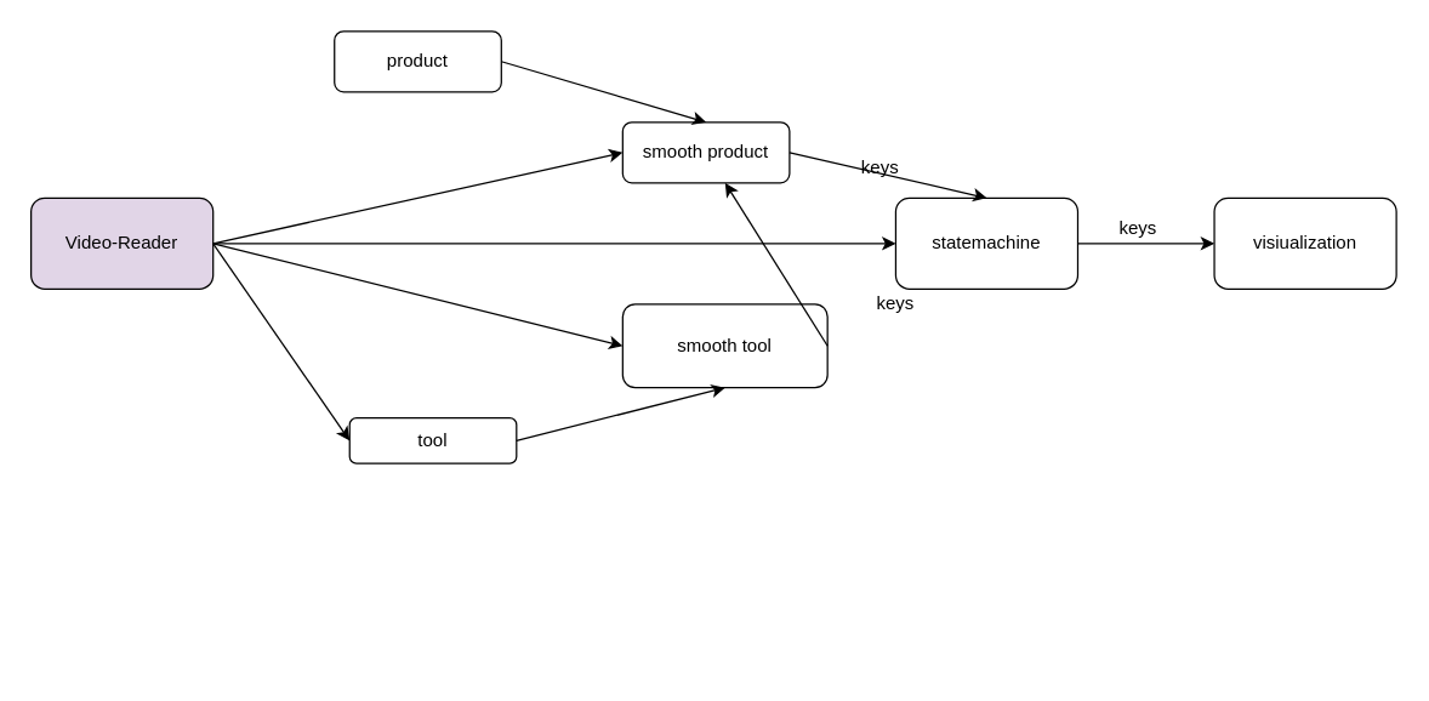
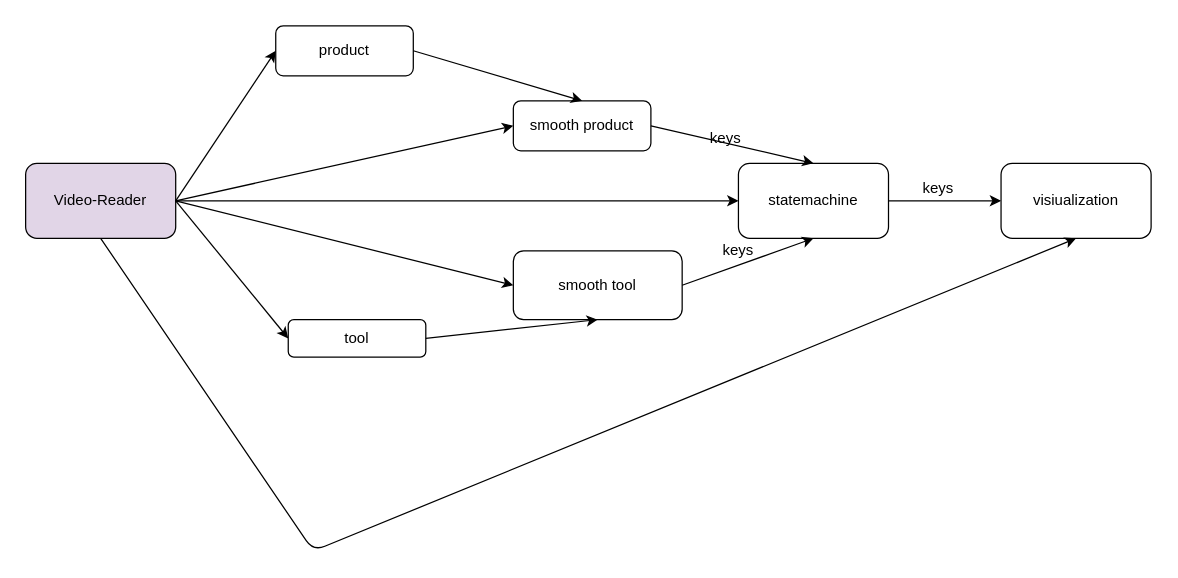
  <mxCell id="0" />
  <mxCell id="1" parent="0" />
  <mxCell id="2" value="Video-Reader" style="rounded=1;whiteSpace=wrap;html=1;fillColor=#e1d5e7;" vertex="1" parent="1"><mxGeometry x="20" y="130" width="120" height="60" as="geometry" /></mxCell>
+ <mxCell id="3" value="" style="endArrow=classic;html=1;exitX=1;exitY=0.5;exitDx=0;exitDy=0;entryX=0;entryY=0.5;entryDx=0;entryDy=0;" edge="1" parent="1" source="2" target="4"><mxGeometry width="50" height="50" relative="1" as="geometry"><mxPoint x="60" y="190" as="sourcePoint" /><mxPoint x="260" y="110" as="targetPoint" /></mxGeometry></mxCell>
  <mxCell id="4" value="product" style="rounded=1;whiteSpace=wrap;html=1;" vertex="1" parent="1"><mxGeometry x="220" y="20" width="110" height="40" as="geometry" /></mxCell>
  <mxCell id="5" value="" style="endArrow=classic;html=1;exitX=1;exitY=0.5;exitDx=0;exitDy=0;entryX=0;entryY=0.5;entryDx=0;entryDy=0;" edge="1" parent="1" source="2" target="6"><mxGeometry width="50" height="50" relative="1" as="geometry"><mxPoint x="60" y="190" as="sourcePoint" /><mxPoint x="220" y="160" as="targetPoint" /></mxGeometry></mxCell>
- <mxCell id="6" value="tool" style="rounded=1;whiteSpace=wrap;html=1;" vertex="1" parent="1"><mxGeometry x="230" y="275" width="110" height="30" as="geometry" /></mxCell>
+ <mxCell id="6" value="tool" style="rounded=1;whiteSpace=wrap;html=1;" vertex="1" parent="1"><mxGeometry x="230" y="255" width="110" height="30" as="geometry" /></mxCell>
  <mxCell id="7" value="" style="endArrow=classic;html=1;exitX=1;exitY=0.5;exitDx=0;exitDy=0;entryX=0;entryY=0.5;entryDx=0;entryDy=0;" edge="1" parent="1" source="2" target="8"><mxGeometry width="50" height="50" relative="1" as="geometry"><mxPoint x="60" y="190" as="sourcePoint" /><mxPoint x="210" y="260" as="targetPoint" /></mxGeometry></mxCell>
  <mxCell id="8" value="smooth product" style="rounded=1;whiteSpace=wrap;html=1;" vertex="1" parent="1"><mxGeometry x="410" y="80" width="110" height="40" as="geometry" /></mxCell>
  <mxCell id="9" value="" style="endArrow=classic;html=1;exitX=1;exitY=0.5;exitDx=0;exitDy=0;entryX=0.5;entryY=0;entryDx=0;entryDy=0;" edge="1" parent="1" source="4" target="8"><mxGeometry width="50" height="50" relative="1" as="geometry"><mxPoint x="60" y="190" as="sourcePoint" /><mxPoint x="110" y="140" as="targetPoint" /></mxGeometry></mxCell>
  <mxCell id="10" value="smooth tool" style="rounded=1;whiteSpace=wrap;html=1;" vertex="1" parent="1"><mxGeometry x="410" y="200" width="135" height="55" as="geometry" /></mxCell>
  <mxCell id="11" value="" style="endArrow=classic;html=1;exitX=1;exitY=0.5;exitDx=0;exitDy=0;entryX=0.5;entryY=1;entryDx=0;entryDy=0;" edge="1" parent="1" source="6" target="10"><mxGeometry width="50" height="50" relative="1" as="geometry"><mxPoint x="60" y="190" as="sourcePoint" /><mxPoint x="110" y="140" as="targetPoint" /></mxGeometry></mxCell>
  <mxCell id="12" value="" style="endArrow=classic;html=1;exitX=1;exitY=0.5;exitDx=0;exitDy=0;entryX=0;entryY=0.5;entryDx=0;entryDy=0;" edge="1" parent="1" source="2" target="10"><mxGeometry width="50" height="50" relative="1" as="geometry"><mxPoint x="60" y="190" as="sourcePoint" /><mxPoint x="110" y="140" as="targetPoint" /></mxGeometry></mxCell>
  <mxCell id="13" value="statemachine" style="rounded=1;whiteSpace=wrap;html=1;" vertex="1" parent="1"><mxGeometry x="590" y="130" width="120" height="60" as="geometry" /></mxCell>
  <mxCell id="14" value="" style="endArrow=classic;html=1;entryX=0;entryY=0.5;entryDx=0;entryDy=0;" edge="1" parent="1" target="13"><mxGeometry width="50" height="50" relative="1" as="geometry"><mxPoint x="140" y="160" as="sourcePoint" /><mxPoint x="110" y="140" as="targetPoint" /></mxGeometry></mxCell>
  <mxCell id="15" value="" style="endArrow=classic;html=1;entryX=0.5;entryY=0;entryDx=0;entryDy=0;" edge="1" parent="1" target="13"><mxGeometry width="50" height="50" relative="1" as="geometry"><mxPoint x="520" y="100" as="sourcePoint" /><mxPoint x="110" y="140" as="targetPoint" /></mxGeometry></mxCell>
- <mxCell id="16" value="" style="endArrow=classic;html=1;exitX=1;exitY=0.5;exitDx=0;exitDy=0;" edge="1" parent="1" source="10" target="8"><mxGeometry width="50" height="50" relative="1" as="geometry"><mxPoint x="60" y="190" as="sourcePoint" /><mxPoint x="110" y="140" as="targetPoint" /></mxGeometry></mxCell>
+ <mxCell id="16" value="" style="endArrow=classic;html=1;exitX=1;exitY=0.5;exitDx=0;exitDy=0;entryX=0.5;entryY=1;entryDx=0;entryDy=0;" edge="1" parent="1" source="10" target="13"><mxGeometry width="50" height="50" relative="1" as="geometry"><mxPoint x="60" y="190" as="sourcePoint" /><mxPoint x="110" y="140" as="targetPoint" /></mxGeometry></mxCell>
  <mxCell id="17" value="visiualization" style="rounded=1;whiteSpace=wrap;html=1;" vertex="1" parent="1"><mxGeometry x="800" y="130" width="120" height="60" as="geometry" /></mxCell>
  <mxCell id="18" value="" style="endArrow=classic;html=1;exitX=1;exitY=0.5;exitDx=0;exitDy=0;entryX=0;entryY=0.5;entryDx=0;entryDy=0;" edge="1" parent="1" source="13" target="17"><mxGeometry width="50" height="50" relative="1" as="geometry"><mxPoint x="380" y="190" as="sourcePoint" /><mxPoint x="430" y="140" as="targetPoint" /></mxGeometry></mxCell>
  <mxCell id="19" value="keys" style="text;html=1;strokeColor=none;fillColor=none;align=center;verticalAlign=middle;whiteSpace=wrap;rounded=0;" vertex="1" parent="1"><mxGeometry x="730" y="140" width="40" height="20" as="geometry" /></mxCell>
+ <mxCell id="20" value="" style="endArrow=classic;html=1;exitX=0.5;exitY=1;exitDx=0;exitDy=0;entryX=0.5;entryY=1;entryDx=0;entryDy=0;" edge="1" parent="1" source="2" target="17"><mxGeometry width="50" height="50" relative="1" as="geometry"><mxPoint x="380" y="190" as="sourcePoint" /><mxPoint x="530" y="570" as="targetPoint" /><Array as="points"><mxPoint x="250" y="440" /></Array></mxGeometry></mxCell>
  <mxCell id="21" value="keys" style="text;html=1;strokeColor=none;fillColor=none;align=center;verticalAlign=middle;whiteSpace=wrap;rounded=0;" vertex="1" parent="1"><mxGeometry x="560" y="100" width="40" height="20" as="geometry" /></mxCell>
  <mxCell id="22" value="keys" style="text;html=1;strokeColor=none;fillColor=none;align=center;verticalAlign=middle;whiteSpace=wrap;rounded=0;" vertex="1" parent="1"><mxGeometry x="570" y="190" width="40" height="20" as="geometry" /></mxCell>
